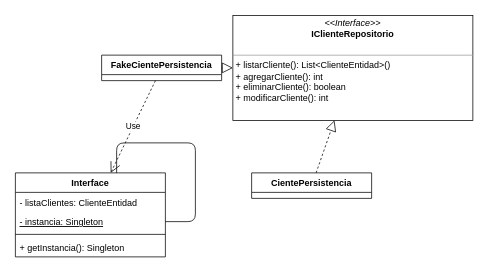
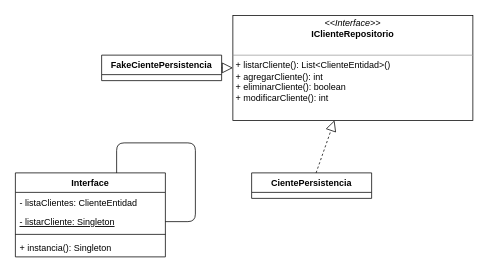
  <mxCell id="0" />
  <mxCell id="1" parent="0" />
  <mxCell id="2" value="FakeCientePersistencia" style="swimlane;fontStyle=1;align=center;verticalAlign=top;childLayout=stackLayout;horizontal=1;startSize=26;horizontalStack=0;resizeParent=1;resizeParentMax=0;resizeLast=0;collapsible=1;marginBottom=0;" parent="1" vertex="1"><mxGeometry x="135" y="73" width="160" height="34" as="geometry" /></mxCell>
  <mxCell id="3" value="&lt;p style=&quot;margin: 0px ; margin-top: 4px ; text-align: center&quot;&gt;&lt;i&gt;&amp;lt;&amp;lt;Interface&amp;gt;&amp;gt;&lt;/i&gt;&lt;br&gt;&lt;b&gt;IClienteRepositorio&lt;/b&gt;&lt;/p&gt;&lt;p style=&quot;margin: 0px ; margin-left: 4px&quot;&gt;&lt;br&gt;&lt;/p&gt;&lt;hr size=&quot;1&quot;&gt;&lt;p style=&quot;margin: 0px ; margin-left: 4px&quot;&gt;+ listarCliente(): List&amp;lt;ClienteEntidad&amp;gt;()&lt;br&gt;+ agregarCliente(): int&lt;/p&gt;&lt;p style=&quot;margin: 0px ; margin-left: 4px&quot;&gt;+ eliminarCliente(): boolean&lt;br&gt;&lt;/p&gt;&lt;p style=&quot;margin: 0px ; margin-left: 4px&quot;&gt;+ modificarCliente(): int&lt;br&gt;&lt;/p&gt;&lt;p style=&quot;margin: 0px ; margin-left: 4px&quot;&gt;&lt;br&gt;&lt;/p&gt;" style="verticalAlign=top;align=left;overflow=fill;fontSize=12;fontFamily=Helvetica;html=1;" parent="1" vertex="1"><mxGeometry x="310" y="20" width="320" height="140" as="geometry" /></mxCell>
  <mxCell id="4" value="" style="endArrow=block;dashed=1;endFill=0;endSize=12;html=1;" parent="1" source="2" target="3" edge="1"><mxGeometry width="160" relative="1" as="geometry"><mxPoint x="220" y="140" as="sourcePoint" /><mxPoint x="380" y="140" as="targetPoint" /></mxGeometry></mxCell>
  <mxCell id="5" value="Interface" style="swimlane;fontStyle=1;align=center;verticalAlign=top;childLayout=stackLayout;horizontal=1;startSize=26;horizontalStack=0;resizeParent=1;resizeParentMax=0;resizeLast=0;collapsible=1;marginBottom=0;" parent="1" vertex="1"><mxGeometry x="20" y="230" width="200" height="112" as="geometry" /></mxCell>
  <mxCell id="6" value="- listaClientes: ClienteEntidad" style="text;strokeColor=none;fillColor=none;align=left;verticalAlign=top;spacingLeft=4;spacingRight=4;overflow=hidden;rotatable=0;points=[[0,0.5],[1,0.5]];portConstraint=eastwest;" parent="5" vertex="1"><mxGeometry y="26" width="200" height="26" as="geometry" /></mxCell>
- <mxCell id="7" value="- instancia: Singleton" style="text;strokeColor=none;fillColor=none;align=left;verticalAlign=top;spacingLeft=4;spacingRight=4;overflow=hidden;rotatable=0;points=[[0,0.5],[1,0.5]];portConstraint=eastwest;fontStyle=4" parent="5" vertex="1"><mxGeometry y="52" width="200" height="26" as="geometry" /></mxCell>
+ <mxCell id="7" value="- listarCliente: Singleton" style="text;strokeColor=none;fillColor=none;align=left;verticalAlign=top;spacingLeft=4;spacingRight=4;overflow=hidden;rotatable=0;points=[[0,0.5],[1,0.5]];portConstraint=eastwest;fontStyle=4" parent="5" vertex="1"><mxGeometry y="52" width="200" height="26" as="geometry" /></mxCell>
  <mxCell id="8" value="" style="line;strokeWidth=1;fillColor=none;align=left;verticalAlign=middle;spacingTop=-1;spacingLeft=3;spacingRight=3;rotatable=0;labelPosition=right;points=[];portConstraint=eastwest;" parent="5" vertex="1"><mxGeometry y="78" width="200" height="8" as="geometry" /></mxCell>
- <mxCell id="9" value="+ getInstancia(): Singleton" style="text;strokeColor=none;fillColor=none;align=left;verticalAlign=top;spacingLeft=4;spacingRight=4;overflow=hidden;rotatable=0;points=[[0,0.5],[1,0.5]];portConstraint=eastwest;" parent="5" vertex="1"><mxGeometry y="86" width="200" height="26" as="geometry" /></mxCell>
+ <mxCell id="9" value="+ instancia(): Singleton" style="text;strokeColor=none;fillColor=none;align=left;verticalAlign=top;spacingLeft=4;spacingRight=4;overflow=hidden;rotatable=0;points=[[0,0.5],[1,0.5]];portConstraint=eastwest;" parent="5" vertex="1"><mxGeometry y="86" width="200" height="26" as="geometry" /></mxCell>
  <mxCell id="10" value="" style="endArrow=none;html=1;edgeStyle=orthogonalEdgeStyle;" parent="5" source="7" edge="1"><mxGeometry relative="1" as="geometry"><mxPoint x="170" y="-50" as="sourcePoint" /><mxPoint x="135" as="targetPoint" /><Array as="points"><mxPoint x="240" y="65" /><mxPoint x="240" y="-40" /><mxPoint x="135" y="-40" /></Array></mxGeometry></mxCell>
- <mxCell id="11" value="Use" style="endArrow=open;endSize=12;dashed=1;html=1;" parent="1" source="2" target="5" edge="1"><mxGeometry width="160" relative="1" as="geometry"><mxPoint x="200" y="200" as="sourcePoint" /><mxPoint x="360" y="200" as="targetPoint" /></mxGeometry></mxCell>
  <mxCell id="12" value="CientePersistencia" style="swimlane;fontStyle=1;align=center;verticalAlign=top;childLayout=stackLayout;horizontal=1;startSize=26;horizontalStack=0;resizeParent=1;resizeParentMax=0;resizeLast=0;collapsible=1;marginBottom=0;" vertex="1" parent="1"><mxGeometry x="335" y="230" width="160" height="34" as="geometry" /></mxCell>
  <mxCell id="13" value="" style="endArrow=block;dashed=1;endFill=0;endSize=12;html=1;" edge="1" parent="1" source="12" target="3"><mxGeometry width="160" relative="1" as="geometry"><mxPoint x="335" y="200" as="sourcePoint" /><mxPoint x="445" y="200" as="targetPoint" /></mxGeometry></mxCell>
